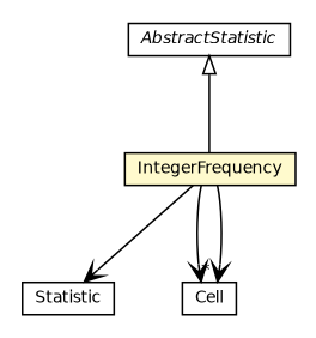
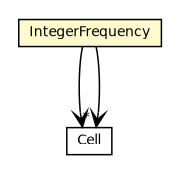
  digraph {
    nodesep=0.25
    ranksep=0.5
    node [fontcolor=black fontname=Helvetica fontsize=9.0 shape=plaintext]
    edge [arrowhead=open color=black fontcolor=black fontname=Helvetica fontsize=10.0 headport=p labelfontname=Helvetica labelfontsize=10 tailport=p]
-   n1 [label=<<table title="jsl.utilities.statistic.Statistic" border="0" cellborder="1" cellspacing="0" cellpadding="2" port="p" href="./Statistic.html"> 		<tr><td><table border="0" cellspacing="0" cellpadding="1"> <tr><td align="center" balign="center"> Statistic </td></tr> 		</table></td></tr> 		</table>>]
    n2 [label=<<table title="jsl.utilities.statistic.IntegerFrequency" border="0" cellborder="1" cellspacing="0" cellpadding="2" port="p" bgcolor="lemonChiffon" href="./IntegerFrequency.html"> 		<tr><td><table border="0" cellspacing="0" cellpadding="1"> <tr><td align="center" balign="center"> IntegerFrequency </td></tr> 		</table></td></tr> 		</table>>]
    n3 [label=<<table title="jsl.utilities.statistic.IntegerFrequency.Cell" border="0" cellborder="1" cellspacing="0" cellpadding="2" port="p" href="./IntegerFrequency.Cell.html"> 		<tr><td><table border="0" cellspacing="0" cellpadding="1"> <tr><td align="center" balign="center"> Cell </td></tr> 		</table></td></tr> 		</table>>]
-   n4 [label=<<table title="jsl.utilities.statistic.AbstractStatistic" border="0" cellborder="1" cellspacing="0" cellpadding="2" port="p" href="./AbstractStatistic.html"> 		<tr><td><table border="0" cellspacing="0" cellpadding="1"> <tr><td align="center" balign="center"><font face="Helvetica-Oblique"> AbstractStatistic </font></td></tr> 		</table></td></tr> 		</table>>]
-   n2 -> n1
    n2 -> n3 [headlabel="*"]
    n2 -> n3
-   n4 -> n2 [arrowtail=empty dir=back fontsize=10 arrowhead="" color="" fontcolor=""]
  }
